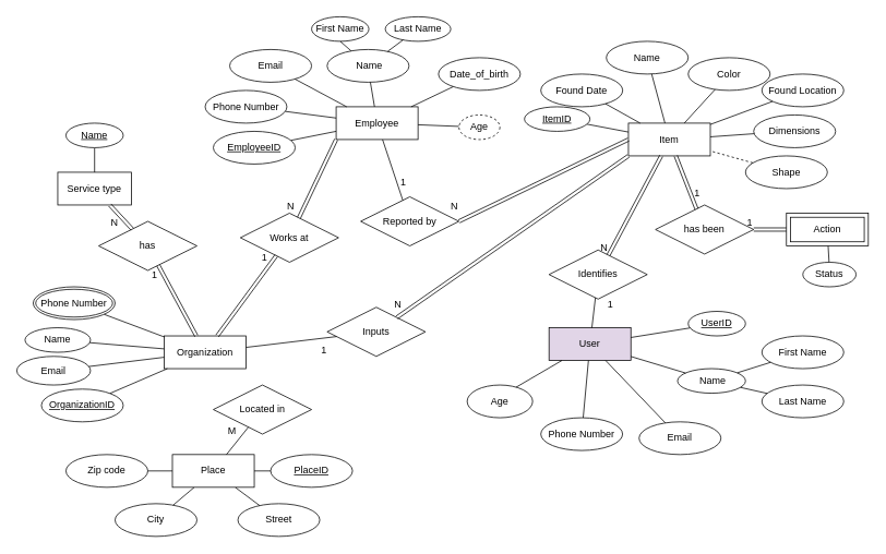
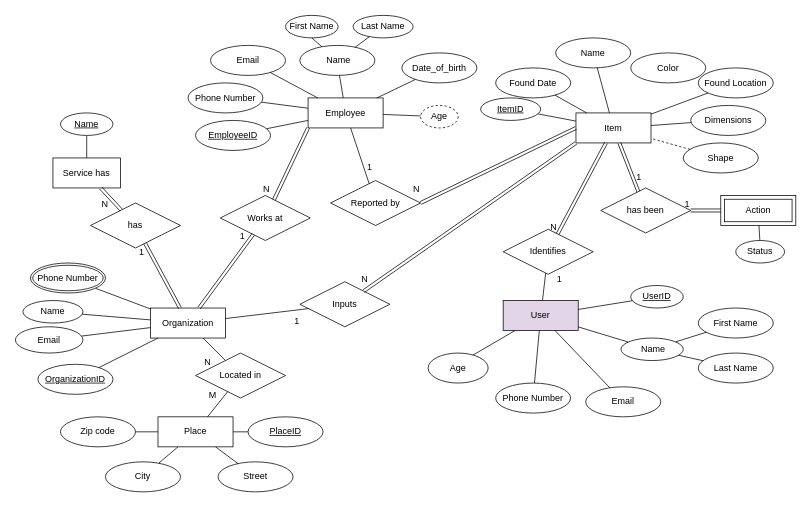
  <mxCell id="0" />
  <mxCell id="1" parent="0" />
  <mxCell id="2" value="Color" style="ellipse;whiteSpace=wrap;html=1;align=center;" vertex="1" parent="1"><mxGeometry x="840" y="70" width="100" height="40" as="geometry" /></mxCell>
  <mxCell id="3" value="Item" style="whiteSpace=wrap;html=1;align=center;" vertex="1" parent="1"><mxGeometry x="767" y="150" width="100" height="40" as="geometry" /></mxCell>
  <mxCell id="4" value="User" style="whiteSpace=wrap;html=1;align=center;fillColor=#e1d5e7;" vertex="1" parent="1"><mxGeometry x="670" y="400" width="100" height="40" as="geometry" /></mxCell>
  <mxCell id="5" value="Organization" style="whiteSpace=wrap;html=1;align=center;" vertex="1" parent="1"><mxGeometry x="200" y="410" width="100" height="40" as="geometry" /></mxCell>
  <mxCell id="6" value="Dimensions" style="ellipse;whiteSpace=wrap;html=1;align=center;" vertex="1" parent="1"><mxGeometry x="920" y="140" width="100" height="40" as="geometry" /></mxCell>
  <mxCell id="7" value="" style="endArrow=none;html=1;rounded=0;" edge="1" parent="1" source="6" target="3"><mxGeometry relative="1" as="geometry"><mxPoint x="210" y="640" as="sourcePoint" /><mxPoint x="370" y="640" as="targetPoint" /></mxGeometry></mxCell>
- <mxCell id="8" value="" style="endArrow=none;html=1;rounded=0;" edge="1" parent="1" source="3" target="2"><mxGeometry relative="1" as="geometry"><mxPoint x="283" y="640" as="sourcePoint" /><mxPoint x="297" y="510" as="targetPoint" /></mxGeometry></mxCell>
  <mxCell id="9" value="Found Date" style="ellipse;whiteSpace=wrap;html=1;align=center;" vertex="1" parent="1"><mxGeometry x="660" y="90" width="100" height="40" as="geometry" /></mxCell>
  <mxCell id="10" value="" style="endArrow=none;html=1;rounded=0;" edge="1" parent="1" source="9" target="3"><mxGeometry relative="1" as="geometry"><mxPoint x="450" y="640" as="sourcePoint" /><mxPoint x="480" y="550" as="targetPoint" /></mxGeometry></mxCell>
  <mxCell id="11" value="Shape" style="ellipse;whiteSpace=wrap;html=1;align=center;" vertex="1" parent="1"><mxGeometry x="910" y="190" width="100" height="40" as="geometry" /></mxCell>
  <mxCell id="12" value="" style="endArrow=none;html=1;rounded=0;dashed=1;" edge="1" parent="1" source="11" target="3"><mxGeometry relative="1" as="geometry"><mxPoint x="210" y="640" as="sourcePoint" /><mxPoint x="370" y="640" as="targetPoint" /><Array as="points" /></mxGeometry></mxCell>
  <mxCell id="13" value="Inputs" style="shape=rhombus;perimeter=rhombusPerimeter;whiteSpace=wrap;html=1;align=center;" vertex="1" parent="1"><mxGeometry x="399" y="375" width="120" height="60" as="geometry" /></mxCell>
  <mxCell id="14" value="Found Location" style="ellipse;whiteSpace=wrap;html=1;align=center;" vertex="1" parent="1"><mxGeometry x="930" y="90" width="100" height="40" as="geometry" /></mxCell>
  <mxCell id="15" value="" style="endArrow=none;html=1;rounded=0;" edge="1" parent="1" source="14" target="3"><mxGeometry relative="1" as="geometry"><mxPoint x="330" y="780" as="sourcePoint" /><mxPoint x="490" y="780" as="targetPoint" /></mxGeometry></mxCell>
  <mxCell id="16" value="" style="endArrow=none;html=1;rounded=0;" edge="1" parent="1" source="5" target="13"><mxGeometry relative="1" as="geometry"><mxPoint x="290" y="480" as="sourcePoint" /><mxPoint x="420" y="640" as="targetPoint" /></mxGeometry></mxCell>
  <mxCell id="17" value="1" style="resizable=0;html=1;whiteSpace=wrap;align=left;verticalAlign=bottom;direction=south;" connectable="0" vertex="1" parent="16"><mxGeometry x="-1" relative="1" as="geometry"><mxPoint x="90" y="12" as="offset" /></mxGeometry></mxCell>
  <mxCell id="18" value="" style="resizable=0;html=1;whiteSpace=wrap;align=right;verticalAlign=bottom;" connectable="0" vertex="1" parent="16"><mxGeometry x="1" relative="1" as="geometry" /></mxCell>
  <mxCell id="19" value="Identifies" style="shape=rhombus;perimeter=rhombusPerimeter;whiteSpace=wrap;html=1;align=center;" vertex="1" parent="1"><mxGeometry x="670" y="305" width="120" height="60" as="geometry" /></mxCell>
  <mxCell id="20" value="" style="endArrow=none;html=1;rounded=0;" edge="1" parent="1" source="4" target="19"><mxGeometry relative="1" as="geometry"><mxPoint x="-20" y="510" as="sourcePoint" /><mxPoint x="60" y="510" as="targetPoint" /></mxGeometry></mxCell>
  <mxCell id="21" value="1" style="resizable=0;html=1;whiteSpace=wrap;align=left;verticalAlign=bottom;" connectable="0" vertex="1" parent="20"><mxGeometry x="-1" relative="1" as="geometry"><mxPoint x="18" y="-20" as="offset" /></mxGeometry></mxCell>
  <mxCell id="22" value="" style="resizable=0;html=1;whiteSpace=wrap;align=right;verticalAlign=bottom;" connectable="0" vertex="1" parent="20"><mxGeometry x="1" relative="1" as="geometry" /></mxCell>
  <mxCell id="23" value="Last Name" style="ellipse;whiteSpace=wrap;html=1;align=center;" vertex="1" parent="1"><mxGeometry x="930" y="470" width="100" height="40" as="geometry" /></mxCell>
  <mxCell id="24" value="" style="endArrow=none;html=1;rounded=0;" edge="1" parent="1" source="23" target="70"><mxGeometry relative="1" as="geometry"><mxPoint x="734" y="820" as="sourcePoint" /><mxPoint x="770" y="550" as="targetPoint" /></mxGeometry></mxCell>
  <mxCell id="25" value="" style="endArrow=none;html=1;rounded=0;exitX=0.743;exitY=0.073;exitDx=0;exitDy=0;exitPerimeter=0;" edge="1" parent="1" source="77" target="4"><mxGeometry relative="1" as="geometry"><mxPoint x="601.1" y="589.36" as="sourcePoint" /><mxPoint x="894" y="820" as="targetPoint" /></mxGeometry></mxCell>
  <mxCell id="26" value="First Name" style="ellipse;whiteSpace=wrap;html=1;align=center;" vertex="1" parent="1"><mxGeometry x="930" y="410" width="100" height="40" as="geometry" /></mxCell>
  <mxCell id="27" value="" style="endArrow=none;html=1;rounded=0;" edge="1" parent="1" source="26" target="70"><mxGeometry relative="1" as="geometry"><mxPoint x="597" y="902" as="sourcePoint" /><mxPoint x="770" y="510" as="targetPoint" /></mxGeometry></mxCell>
  <mxCell id="28" value="Street" style="ellipse;whiteSpace=wrap;html=1;align=center;" vertex="1" parent="1"><mxGeometry x="290" y="615" width="100" height="40" as="geometry" /></mxCell>
  <mxCell id="29" value="" style="endArrow=none;html=1;rounded=0;" edge="1" parent="1" source="28" target="40"><mxGeometry relative="1" as="geometry"><mxPoint x="390" y="490" as="sourcePoint" /><mxPoint x="550" y="490" as="targetPoint" /></mxGeometry></mxCell>
  <mxCell id="30" value="Name" style="ellipse;whiteSpace=wrap;html=1;align=center;" vertex="1" parent="1"><mxGeometry x="30" y="400" width="80" height="30" as="geometry" /></mxCell>
  <mxCell id="31" value="" style="endArrow=none;html=1;rounded=0;" edge="1" parent="1" source="5" target="30"><mxGeometry relative="1" as="geometry"><mxPoint x="290" y="540" as="sourcePoint" /><mxPoint x="450" y="540" as="targetPoint" /></mxGeometry></mxCell>
  <mxCell id="32" value="" style="endArrow=none;html=1;rounded=0;" edge="1" parent="1" source="91" target="4"><mxGeometry relative="1" as="geometry"><mxPoint x="698.859" y="600.503" as="sourcePoint" /><mxPoint x="689" y="890" as="targetPoint" /></mxGeometry></mxCell>
  <mxCell id="33" value="Email" style="ellipse;whiteSpace=wrap;html=1;align=center;" vertex="1" parent="1"><mxGeometry x="780" y="515" width="100" height="40" as="geometry" /></mxCell>
  <mxCell id="34" value="Email" style="ellipse;whiteSpace=wrap;html=1;align=center;" vertex="1" parent="1"><mxGeometry x="20" y="435" width="90" height="35" as="geometry" /></mxCell>
  <mxCell id="35" value="" style="endArrow=none;html=1;rounded=0;" edge="1" parent="1" source="4" target="33"><mxGeometry relative="1" as="geometry"><mxPoint x="734" y="820" as="sourcePoint" /><mxPoint x="894" y="820" as="targetPoint" /></mxGeometry></mxCell>
  <mxCell id="36" value="" style="endArrow=none;html=1;rounded=0;" edge="1" parent="1" source="34" target="5"><mxGeometry relative="1" as="geometry"><mxPoint x="300" y="793" as="sourcePoint" /><mxPoint x="361" y="797" as="targetPoint" /></mxGeometry></mxCell>
  <mxCell id="37" value="" style="endArrow=none;html=1;rounded=0;" edge="1" parent="1" source="76" target="5"><mxGeometry relative="1" as="geometry"><mxPoint x="94.266" y="429.3" as="sourcePoint" /><mxPoint x="440" y="540" as="targetPoint" /></mxGeometry></mxCell>
  <mxCell id="38" value="City" style="ellipse;whiteSpace=wrap;html=1;align=center;" vertex="1" parent="1"><mxGeometry x="140" y="615" width="100" height="40" as="geometry" /></mxCell>
  <mxCell id="39" value="" style="endArrow=none;html=1;rounded=0;" edge="1" parent="1" source="38" target="40"><mxGeometry relative="1" as="geometry"><mxPoint x="280" y="490" as="sourcePoint" /><mxPoint x="440" y="490" as="targetPoint" /></mxGeometry></mxCell>
  <mxCell id="40" value="Place" style="whiteSpace=wrap;html=1;align=center;" vertex="1" parent="1"><mxGeometry x="210" y="555" width="100" height="40" as="geometry" /></mxCell>
  <mxCell id="41" value="Located in" style="shape=rhombus;perimeter=rhombusPerimeter;whiteSpace=wrap;html=1;align=center;" vertex="1" parent="1"><mxGeometry x="260" y="470" width="120" height="60" as="geometry" /></mxCell>
+ <mxCell id="42" value="" style="endArrow=none;html=1;rounded=0;" edge="1" parent="1" source="5" target="41"><mxGeometry relative="1" as="geometry"><mxPoint x="340" y="605" as="sourcePoint" /><mxPoint x="435" y="600" as="targetPoint" /></mxGeometry></mxCell>
+ <mxCell id="43" value="N" style="resizable=0;html=1;whiteSpace=wrap;align=left;verticalAlign=bottom;" connectable="0" vertex="1" parent="42"><mxGeometry x="-1" relative="1" as="geometry"><mxPoint y="40" as="offset" /></mxGeometry></mxCell>
+ <mxCell id="44" value="" style="resizable=0;html=1;whiteSpace=wrap;align=right;verticalAlign=bottom;" connectable="0" vertex="1" parent="42"><mxGeometry x="1" relative="1" as="geometry" /></mxCell>
  <mxCell id="45" value="" style="endArrow=none;html=1;rounded=0;" edge="1" parent="1" source="40" target="41"><mxGeometry relative="1" as="geometry"><mxPoint x="380" y="650" as="sourcePoint" /><mxPoint x="240" y="610" as="targetPoint" /></mxGeometry></mxCell>
  <mxCell id="46" value="M" style="resizable=0;html=1;whiteSpace=wrap;align=left;verticalAlign=bottom;" connectable="0" vertex="1" parent="45"><mxGeometry x="-1" relative="1" as="geometry"><mxPoint y="-20" as="offset" /></mxGeometry></mxCell>
  <mxCell id="47" value="" style="resizable=0;html=1;whiteSpace=wrap;align=right;verticalAlign=bottom;" connectable="0" vertex="1" parent="45"><mxGeometry x="1" relative="1" as="geometry" /></mxCell>
  <mxCell id="48" value="Zip code" style="ellipse;whiteSpace=wrap;html=1;align=center;" vertex="1" parent="1"><mxGeometry x="80" y="555" width="100" height="40" as="geometry" /></mxCell>
  <mxCell id="49" value="" style="endArrow=none;html=1;rounded=0;" edge="1" parent="1" source="48" target="40"><mxGeometry relative="1" as="geometry"><mxPoint x="230" y="690" as="sourcePoint" /><mxPoint x="290" y="690" as="targetPoint" /></mxGeometry></mxCell>
- <mxCell id="50" value="Service type" style="whiteSpace=wrap;html=1;align=center;" vertex="1" parent="1"><mxGeometry x="70" y="210" width="90" height="40" as="geometry" /></mxCell>
+ <mxCell id="50" value="Service has" style="whiteSpace=wrap;html=1;align=center;" vertex="1" parent="1"><mxGeometry x="70" y="210" width="90" height="40" as="geometry" /></mxCell>
  <mxCell id="51" value="has" style="shape=rhombus;perimeter=rhombusPerimeter;whiteSpace=wrap;html=1;align=center;" vertex="1" parent="1"><mxGeometry x="120" y="270" width="120" height="60" as="geometry" /></mxCell>
  <mxCell id="52" value="" style="endArrow=none;html=1;rounded=0;" edge="1" parent="1" source="50" target="90"><mxGeometry relative="1" as="geometry"><mxPoint x="510" y="350" as="sourcePoint" /><mxPoint x="29.873" y="226.276" as="targetPoint" /></mxGeometry></mxCell>
  <mxCell id="53" value="Employee" style="whiteSpace=wrap;html=1;align=center;" vertex="1" parent="1"><mxGeometry x="410" y="130" width="100" height="40" as="geometry" /></mxCell>
  <mxCell id="54" value="Reported by" style="shape=rhombus;perimeter=rhombusPerimeter;whiteSpace=wrap;html=1;align=center;" vertex="1" parent="1"><mxGeometry x="440" y="240" width="120" height="60" as="geometry" /></mxCell>
  <mxCell id="55" value="" style="endArrow=none;html=1;rounded=0;" edge="1" parent="1" source="53" target="54"><mxGeometry relative="1" as="geometry"><mxPoint x="300" y="479" as="sourcePoint" /><mxPoint x="435" y="502" as="targetPoint" /></mxGeometry></mxCell>
  <mxCell id="56" value="1" style="resizable=0;html=1;whiteSpace=wrap;align=left;verticalAlign=bottom;" connectable="0" vertex="1" parent="55"><mxGeometry x="-1" relative="1" as="geometry"><mxPoint x="20" y="60" as="offset" /></mxGeometry></mxCell>
  <mxCell id="57" value="" style="resizable=0;html=1;whiteSpace=wrap;align=right;verticalAlign=bottom;" connectable="0" vertex="1" parent="55"><mxGeometry x="1" relative="1" as="geometry" /></mxCell>
  <mxCell id="58" value="&amp;nbsp;Name" style="ellipse;whiteSpace=wrap;html=1;align=center;" vertex="1" parent="1"><mxGeometry x="399" y="60" width="100" height="40" as="geometry" /></mxCell>
  <mxCell id="59" value="" style="endArrow=none;html=1;rounded=0;" edge="1" parent="1" source="58" target="53"><mxGeometry relative="1" as="geometry"><mxPoint x="544" y="234" as="sourcePoint" /><mxPoint x="500" y="251" as="targetPoint" /></mxGeometry></mxCell>
  <mxCell id="60" value="Email" style="ellipse;whiteSpace=wrap;html=1;align=center;" vertex="1" parent="1"><mxGeometry x="280" y="60" width="100" height="40" as="geometry" /></mxCell>
  <mxCell id="61" value="" style="endArrow=none;html=1;rounded=0;" edge="1" parent="1" source="60" target="53"><mxGeometry relative="1" as="geometry"><mxPoint x="569" y="168" as="sourcePoint" /><mxPoint x="473" y="250" as="targetPoint" /></mxGeometry></mxCell>
  <mxCell id="62" value="" style="endArrow=none;html=1;rounded=0;" edge="1" parent="1" source="67" target="53"><mxGeometry relative="1" as="geometry"><mxPoint x="550" y="210" as="sourcePoint" /><mxPoint x="483" y="260" as="targetPoint" /><Array as="points" /></mxGeometry></mxCell>
  <mxCell id="63" value="" style="endArrow=none;html=1;rounded=0;" edge="1" parent="1" source="68" target="53"><mxGeometry relative="1" as="geometry"><mxPoint x="367.087" y="196.727" as="sourcePoint" /><mxPoint x="493" y="270" as="targetPoint" /></mxGeometry></mxCell>
  <mxCell id="64" value="Works at" style="shape=rhombus;perimeter=rhombusPerimeter;whiteSpace=wrap;html=1;align=center;" vertex="1" parent="1"><mxGeometry x="293" y="260" width="120" height="60" as="geometry" /></mxCell>
  <mxCell id="65" value="First Name" style="ellipse;whiteSpace=wrap;html=1;" vertex="1" parent="1"><mxGeometry x="380" y="20" width="70" height="30" as="geometry" /></mxCell>
  <mxCell id="66" value="Last Name" style="ellipse;whiteSpace=wrap;html=1;align=center;" vertex="1" parent="1"><mxGeometry x="470" y="20" width="80" height="30" as="geometry" /></mxCell>
  <mxCell id="67" value="Age" style="ellipse;whiteSpace=wrap;html=1;align=center;dashed=1;" vertex="1" parent="1"><mxGeometry x="560" y="140" width="50" height="30" as="geometry" /></mxCell>
  <mxCell id="68" value="EmployeeID" style="ellipse;whiteSpace=wrap;html=1;align=center;fontStyle=4;" vertex="1" parent="1"><mxGeometry x="260" y="160" width="100" height="40" as="geometry" /></mxCell>
  <mxCell id="69" value="" style="endArrow=none;html=1;rounded=0;" edge="1" parent="1" source="92" target="53"><mxGeometry relative="1" as="geometry"><mxPoint x="335.355" y="144.142" as="sourcePoint" /><mxPoint x="420" y="190" as="targetPoint" /><Array as="points" /></mxGeometry></mxCell>
  <mxCell id="70" value="&amp;nbsp;Name" style="ellipse;whiteSpace=wrap;html=1;align=center;" vertex="1" parent="1"><mxGeometry x="827" y="450" width="83" height="30" as="geometry" /></mxCell>
  <mxCell id="71" value="" style="endArrow=none;html=1;rounded=0;" edge="1" parent="1" source="4" target="70"><mxGeometry relative="1" as="geometry"><mxPoint x="720" y="550" as="sourcePoint" /><mxPoint x="829" y="530" as="targetPoint" /><Array as="points" /></mxGeometry></mxCell>
  <mxCell id="72" value="" style="endArrow=none;html=1;rounded=0;exitX=0.5;exitY=1;exitDx=0;exitDy=0;" edge="1" parent="1" source="65" target="58"><mxGeometry relative="1" as="geometry"><mxPoint x="540" y="60" as="sourcePoint" /><mxPoint x="495" y="102" as="targetPoint" /></mxGeometry></mxCell>
  <mxCell id="73" value="" style="endArrow=none;html=1;rounded=0;" edge="1" parent="1" source="66" target="58"><mxGeometry relative="1" as="geometry"><mxPoint x="540" y="168" as="sourcePoint" /><mxPoint x="495" y="210" as="targetPoint" /><Array as="points" /></mxGeometry></mxCell>
  <mxCell id="74" value="UserID" style="ellipse;whiteSpace=wrap;html=1;align=center;fontStyle=4;" vertex="1" parent="1"><mxGeometry x="840" y="380" width="70" height="30" as="geometry" /></mxCell>
  <mxCell id="75" value="" style="endArrow=none;html=1;rounded=0;" edge="1" parent="1" source="4" target="74"><mxGeometry relative="1" as="geometry"><mxPoint x="720" y="535" as="sourcePoint" /><mxPoint x="777" y="535" as="targetPoint" /><Array as="points" /></mxGeometry></mxCell>
  <mxCell id="76" value="Phone Number" style="ellipse;shape=doubleEllipse;margin=3;whiteSpace=wrap;html=1;align=center;" vertex="1" parent="1"><mxGeometry y="350" width="100" height="40" as="geometry" x="40" /></mxCell>
  <mxCell id="77" value="Age" style="ellipse;whiteSpace=wrap;html=1;align=center;" vertex="1" parent="1"><mxGeometry x="570" y="470" width="80" height="40" as="geometry" /></mxCell>
  <mxCell id="78" value="" style="endArrow=none;html=1;rounded=0;" edge="1" parent="1" source="79" target="53"><mxGeometry relative="1" as="geometry"><mxPoint x="550" y="160" as="sourcePoint" /><mxPoint x="513" y="207" as="targetPoint" /><Array as="points" /></mxGeometry></mxCell>
  <mxCell id="79" value="Date_of_birth" style="ellipse;whiteSpace=wrap;html=1;align=center;" vertex="1" parent="1"><mxGeometry x="535" y="70" width="100" height="40" as="geometry" /></mxCell>
  <mxCell id="80" value="has been" style="shape=rhombus;perimeter=rhombusPerimeter;whiteSpace=wrap;html=1;align=center;" vertex="1" parent="1"><mxGeometry x="800" y="250" width="120" height="60" as="geometry" /></mxCell>
  <mxCell id="81" value="Action" style="shape=ext;margin=3;double=1;whiteSpace=wrap;html=1;align=center;" vertex="1" parent="1"><mxGeometry x="960" y="260" width="100" height="40" as="geometry" /></mxCell>
  <mxCell id="82" value="" style="endArrow=none;html=1;rounded=0;" edge="1" parent="1" source="83" target="81"><mxGeometry relative="1" as="geometry"><mxPoint x="1079" y="250" as="sourcePoint" /><mxPoint x="1079.41" y="280" as="targetPoint" /><Array as="points" /></mxGeometry></mxCell>
  <mxCell id="83" value="Status" style="ellipse;whiteSpace=wrap;html=1;align=center;" vertex="1" parent="1"><mxGeometry x="980" y="320" width="65" height="30" as="geometry" /></mxCell>
  <mxCell id="84" value="" style="endArrow=none;html=1;rounded=0;" edge="1" parent="1" source="85" target="3"><mxGeometry relative="1" as="geometry"><mxPoint x="650" y="250" as="sourcePoint" /><mxPoint x="686" y="280" as="targetPoint" /></mxGeometry></mxCell>
  <mxCell id="85" value="ItemID" style="ellipse;whiteSpace=wrap;html=1;align=center;fontStyle=4;" vertex="1" parent="1"><mxGeometry x="640" y="130" width="80" height="30" as="geometry" /></mxCell>
  <mxCell id="86" value="" style="endArrow=none;html=1;rounded=0;" edge="1" parent="1" source="87" target="5"><mxGeometry relative="1" as="geometry"><mxPoint x="140" y="520" as="sourcePoint" /><mxPoint x="209" y="481" as="targetPoint" /></mxGeometry></mxCell>
- <mxCell id="87" value="OrganizationID" style="ellipse;whiteSpace=wrap;html=1;align=center;fontStyle=4;" vertex="1" parent="1"><mxGeometry x="50" y="475" width="100" height="40" as="geometry" /></mxCell>
+ <mxCell id="87" value="OrganizationID" style="ellipse;whiteSpace=wrap;html=1;align=center;fontStyle=4;" vertex="1" parent="1"><mxGeometry x="50" y="485" width="100" height="40" as="geometry" /></mxCell>
  <mxCell id="88" value="" style="endArrow=none;html=1;rounded=0;" edge="1" parent="1" source="40" target="89"><mxGeometry relative="1" as="geometry"><mxPoint x="400" y="627.5" as="sourcePoint" /><mxPoint x="470" y="650" as="targetPoint" /></mxGeometry></mxCell>
  <mxCell id="89" value="PlaceID" style="ellipse;whiteSpace=wrap;html=1;align=center;fontStyle=4;" vertex="1" parent="1"><mxGeometry x="330" y="555" width="100" height="40" as="geometry" /></mxCell>
  <mxCell id="90" value="Name" style="ellipse;whiteSpace=wrap;html=1;align=center;fontStyle=4;" vertex="1" parent="1"><mxGeometry x="80" y="150" width="70" height="30" as="geometry" /></mxCell>
  <mxCell id="91" value="Phone Number" style="ellipse;whiteSpace=wrap;html=1;align=center;" vertex="1" parent="1"><mxGeometry x="660" y="510" width="99.86" height="40" as="geometry" /></mxCell>
  <mxCell id="92" value="Phone Number" style="ellipse;whiteSpace=wrap;html=1;align=center;" vertex="1" parent="1"><mxGeometry x="250" y="110" width="99.86" height="40" as="geometry" /></mxCell>
  <mxCell id="93" value="" style="shape=link;html=1;rounded=0;" edge="1" parent="1" source="5" target="64"><mxGeometry relative="1" as="geometry"><mxPoint x="260" y="439" as="sourcePoint" /><mxPoint x="410.14" y="438.95" as="targetPoint" /></mxGeometry></mxCell>
  <mxCell id="94" value="1" style="resizable=0;html=1;whiteSpace=wrap;align=right;verticalAlign=bottom;" connectable="0" vertex="1" parent="93"><mxGeometry x="1" relative="1" as="geometry"><mxPoint x="-10" y="10" as="offset" /></mxGeometry></mxCell>
  <mxCell id="95" value="" style="shape=link;html=1;rounded=0;exitX=0;exitY=1;exitDx=0;exitDy=0;" edge="1" parent="1" source="53" target="64"><mxGeometry relative="1" as="geometry"><mxPoint x="419" y="232" as="sourcePoint" /><mxPoint x="390" y="250" as="targetPoint" /></mxGeometry></mxCell>
  <mxCell id="96" value="N" style="resizable=0;html=1;whiteSpace=wrap;align=right;verticalAlign=bottom;" connectable="0" vertex="1" parent="95"><mxGeometry x="1" relative="1" as="geometry"><mxPoint x="-5" y="-6" as="offset" /></mxGeometry></mxCell>
  <mxCell id="97" value="" style="shape=link;html=1;rounded=0;" edge="1" parent="1" source="50" target="51"><mxGeometry relative="1" as="geometry"><mxPoint x="200" y="240" as="sourcePoint" /><mxPoint x="117" y="320" as="targetPoint" /></mxGeometry></mxCell>
  <mxCell id="98" value="N" style="resizable=0;html=1;whiteSpace=wrap;align=right;verticalAlign=bottom;" connectable="0" vertex="1" parent="97"><mxGeometry x="1" relative="1" as="geometry"><mxPoint x="-16" y="1" as="offset" /></mxGeometry></mxCell>
  <mxCell id="99" value="" style="shape=link;html=1;rounded=0;exitX=0.4;exitY=1;exitDx=0;exitDy=0;exitPerimeter=0;" edge="1" parent="1" source="3" target="19"><mxGeometry relative="1" as="geometry"><mxPoint x="705" y="339.47" as="sourcePoint" /><mxPoint x="775" y="339.47" as="targetPoint" /></mxGeometry></mxCell>
  <mxCell id="100" value="N" style="resizable=0;html=1;whiteSpace=wrap;align=right;verticalAlign=bottom;" connectable="0" vertex="1" parent="99"><mxGeometry x="1" relative="1" as="geometry"><mxPoint as="offset" /></mxGeometry></mxCell>
  <mxCell id="101" value="" style="shape=link;html=1;rounded=0;entryX=1;entryY=0.5;entryDx=0;entryDy=0;exitX=0;exitY=0.5;exitDx=0;exitDy=0;" edge="1" parent="1" source="3" target="54"><mxGeometry relative="1" as="geometry"><mxPoint x="620" y="295" as="sourcePoint" /><mxPoint x="610" y="385" as="targetPoint" /></mxGeometry></mxCell>
  <mxCell id="102" value="N" style="resizable=0;html=1;whiteSpace=wrap;align=right;verticalAlign=bottom;" connectable="0" vertex="1" parent="101"><mxGeometry x="1" relative="1" as="geometry"><mxPoint y="-10" as="offset" /></mxGeometry></mxCell>
  <mxCell id="103" value="" style="shape=link;html=1;rounded=0;" edge="1" parent="1" source="5" target="51"><mxGeometry relative="1" as="geometry"><mxPoint x="200" y="440" as="sourcePoint" /><mxPoint x="344" y="390" as="targetPoint" /></mxGeometry></mxCell>
  <mxCell id="104" value="1" style="resizable=0;html=1;whiteSpace=wrap;align=right;verticalAlign=bottom;" connectable="0" vertex="1" parent="103"><mxGeometry x="1" relative="1" as="geometry"><mxPoint y="20" as="offset" /></mxGeometry></mxCell>
  <mxCell id="105" value="" style="shape=link;html=1;rounded=0;exitX=0;exitY=1;exitDx=0;exitDy=0;" edge="1" parent="1" source="3" target="13"><mxGeometry relative="1" as="geometry"><mxPoint x="664" y="470" as="sourcePoint" /><mxPoint x="540" y="520" as="targetPoint" /></mxGeometry></mxCell>
  <mxCell id="106" value="N" style="resizable=0;html=1;whiteSpace=wrap;align=right;verticalAlign=bottom;" connectable="0" vertex="1" parent="105"><mxGeometry x="1" relative="1" as="geometry"><mxPoint x="7" y="-7" as="offset" /></mxGeometry></mxCell>
  <mxCell id="107" value="" style="shape=link;html=1;rounded=0;" edge="1" parent="1" source="3" target="80"><mxGeometry relative="1" as="geometry"><mxPoint x="780" y="299" as="sourcePoint" /><mxPoint x="850" y="299" as="targetPoint" /></mxGeometry></mxCell>
  <mxCell id="108" value="1&amp;nbsp; &amp;nbsp;" style="resizable=0;html=1;whiteSpace=wrap;align=right;verticalAlign=bottom;" connectable="0" vertex="1" parent="107"><mxGeometry x="1" relative="1" as="geometry"><mxPoint x="9" y="4" as="offset" /></mxGeometry></mxCell>
  <mxCell id="109" value="" style="shape=link;html=1;rounded=0;exitX=0;exitY=0.5;exitDx=0;exitDy=0;" edge="1" parent="1" source="81" target="80"><mxGeometry relative="1" as="geometry"><mxPoint x="910" y="374.52" as="sourcePoint" /><mxPoint x="980" y="374.52" as="targetPoint" /></mxGeometry></mxCell>
  <mxCell id="110" value="1" style="resizable=0;html=1;whiteSpace=wrap;align=right;verticalAlign=bottom;" connectable="0" vertex="1" parent="109"><mxGeometry x="1" relative="1" as="geometry" /></mxCell>
  <mxCell id="111" value="Name" style="ellipse;whiteSpace=wrap;html=1;align=center;" vertex="1" parent="1"><mxGeometry x="740" y="50" width="100" height="40" as="geometry" /></mxCell>
  <mxCell id="112" value="" style="endArrow=none;html=1;rounded=0;" edge="1" parent="1" source="3" target="111"><mxGeometry relative="1" as="geometry"><mxPoint x="845" y="160" as="sourcePoint" /><mxPoint x="883" y="119" as="targetPoint" /></mxGeometry></mxCell>
